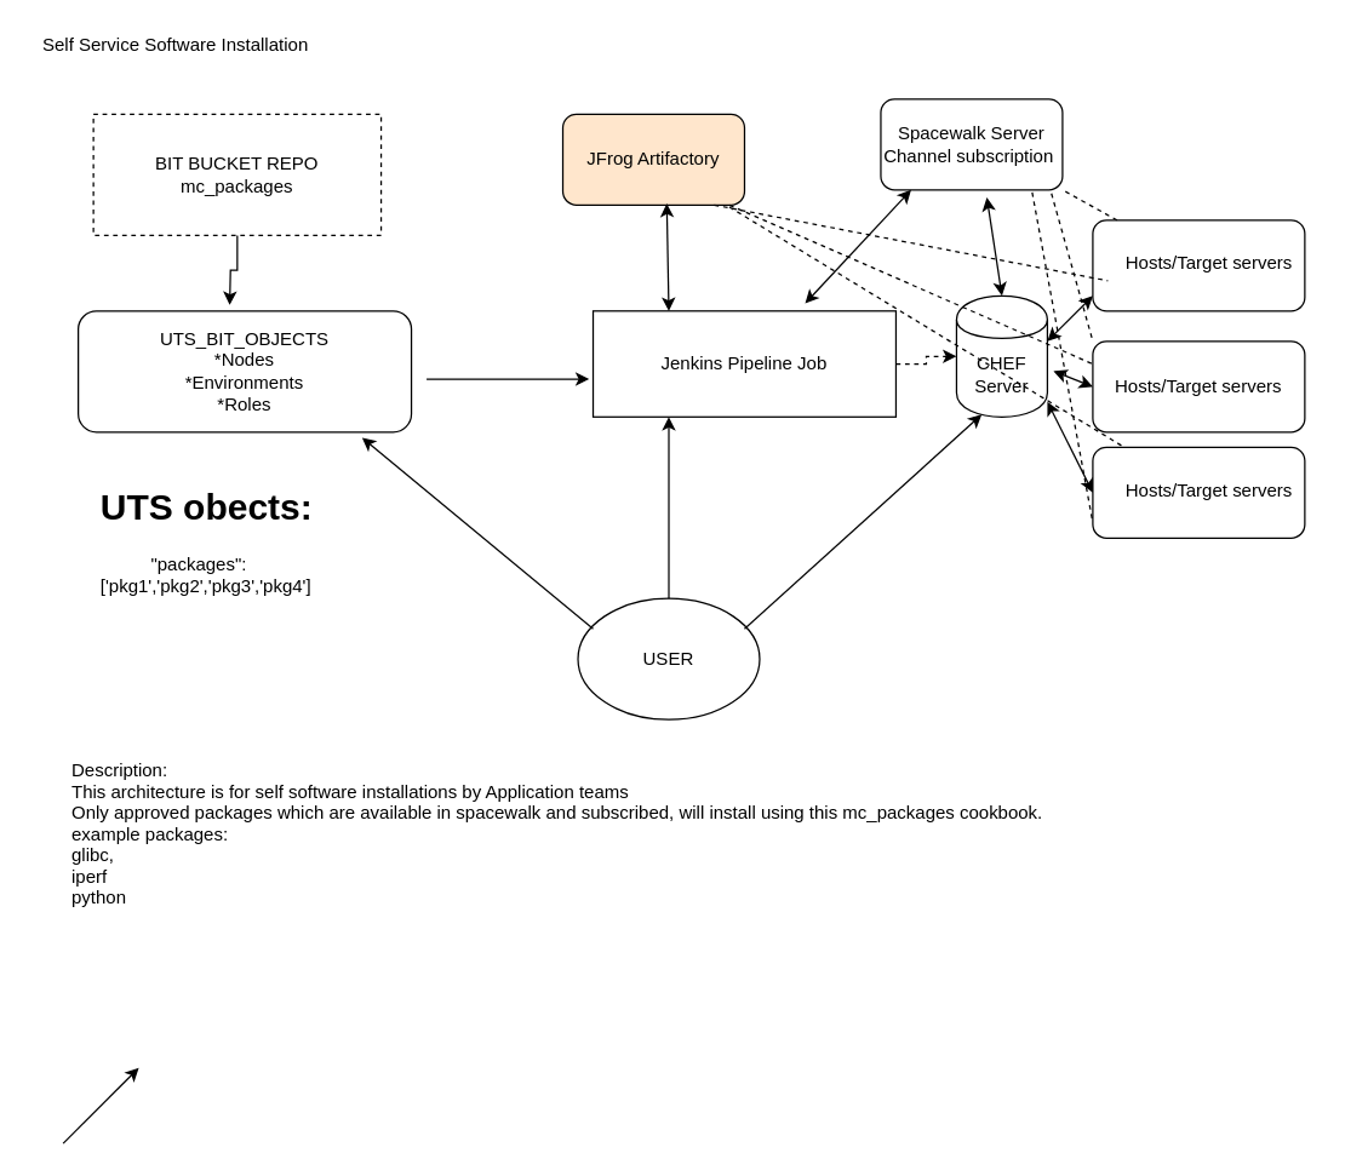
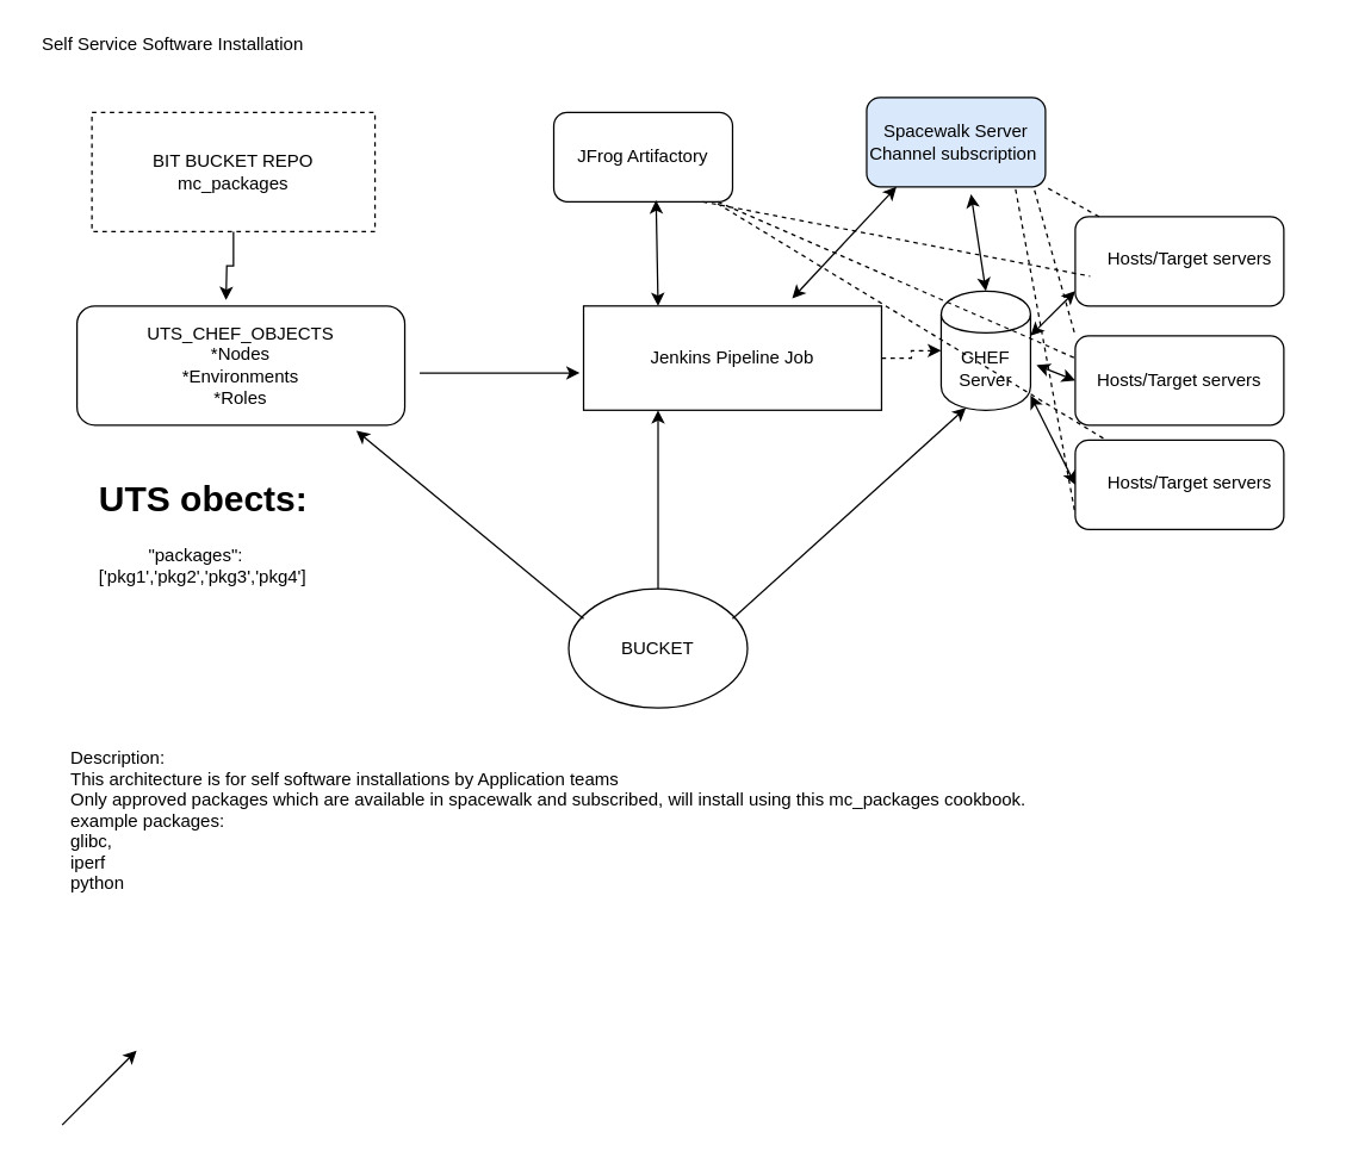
  <mxCell id="0" />
  <mxCell id="1" parent="0" />
  <mxCell id="2" value="" style="edgeStyle=orthogonalEdgeStyle;rounded=0;orthogonalLoop=1;jettySize=auto;html=1;" parent="1" source="3" edge="1"><mxGeometry relative="1" as="geometry"><mxPoint x="151" y="201" as="targetPoint" /></mxGeometry></mxCell>
  <mxCell id="3" value="BIT BUCKET REPO&lt;br&gt;mc_packages" style="rounded=0;whiteSpace=wrap;html=1;dashed=1;" parent="1" vertex="1"><mxGeometry x="61" y="75" width="190" height="80" as="geometry" /></mxCell>
  <mxCell id="4" value="" style="edgeStyle=orthogonalEdgeStyle;rounded=0;orthogonalLoop=1;jettySize=auto;html=1;dashed=1;" parent="1" source="5" target="14" edge="1"><mxGeometry relative="1" as="geometry" /></mxCell>
  <mxCell id="5" value="Jenkins Pipeline Job" style="rounded=0;whiteSpace=wrap;html=1;" parent="1" vertex="1"><mxGeometry x="391" y="205" width="200" height="70" as="geometry" /></mxCell>
  <mxCell id="6" value="Hosts/Target servers" style="rounded=1;whiteSpace=wrap;html=1;" parent="1" vertex="1"><mxGeometry x="721" y="225" width="140" height="60" as="geometry" /></mxCell>
- <mxCell id="7" value="UTS_BIT_OBJECTS&lt;br&gt;*Nodes&lt;br&gt;*Environments&lt;br&gt;*Roles" style="rounded=1;whiteSpace=wrap;html=1;" parent="1" vertex="1"><mxGeometry y="205" width="220" height="80" as="geometry" x="51" /></mxCell>
+ <mxCell id="7" value="UTS_CHEF_OBJECTS&lt;br&gt;*Nodes&lt;br&gt;*Environments&lt;br&gt;*Roles" style="rounded=1;whiteSpace=wrap;html=1;" parent="1" vertex="1"><mxGeometry y="205" width="220" height="80" as="geometry" x="51" /></mxCell>
  <mxCell id="8" value="&lt;h1&gt;UTS obects:&lt;/h1&gt;&lt;div&gt;&lt;div&gt;&amp;nbsp; &amp;nbsp; &amp;nbsp; &amp;nbsp; &amp;nbsp;&amp;nbsp;&lt;span class=&quot;cm-string&quot;&gt;&quot;packages&quot;&lt;/span&gt;&lt;span&gt;:&lt;/span&gt;&lt;/div&gt;&lt;div&gt;&lt;span&gt;[&lt;/span&gt;&lt;span class=&quot;cm-string&quot;&gt;'pkg1'&lt;/span&gt;&lt;span&gt;,&lt;/span&gt;&lt;span class=&quot;cm-string&quot;&gt;'pkg2'&lt;/span&gt;&lt;span&gt;,&lt;/span&gt;&lt;span class=&quot;cm-string&quot;&gt;'pkg3'&lt;/span&gt;&lt;span&gt;,&lt;/span&gt;&lt;span&gt;'pkg4'&lt;/span&gt;&lt;span&gt;]&lt;/span&gt;&lt;/div&gt;&lt;/div&gt;" style="text;html=1;strokeColor=none;fillColor=none;spacing=5;spacingTop=-20;whiteSpace=wrap;overflow=hidden;rounded=0;" parent="1" vertex="1"><mxGeometry x="61" y="315" width="190" height="120" as="geometry" /></mxCell>
  <mxCell id="9" value="" style="rounded=1;whiteSpace=wrap;html=1;" parent="1" vertex="1"><mxGeometry x="721" y="295" width="140" height="60" as="geometry" /></mxCell>
  <mxCell id="10" value="Hosts/Target servers" style="text;html=1;" parent="1" vertex="1"><mxGeometry x="741" y="310" width="140" height="30" as="geometry" /></mxCell>
  <mxCell id="11" value="" style="rounded=1;whiteSpace=wrap;html=1;" parent="1" vertex="1"><mxGeometry x="721" y="145" width="140" height="60" as="geometry" /></mxCell>
  <mxCell id="12" value="Hosts/Target servers" style="text;html=1;" parent="1" vertex="1"><mxGeometry x="741" y="160" width="140" height="30" as="geometry" /></mxCell>
  <mxCell id="13" value="" style="endArrow=classic;html=1;entryX=-0.013;entryY=0.643;entryDx=0;entryDy=0;entryPerimeter=0;" parent="1" target="5" edge="1"><mxGeometry width="50" height="50" relative="1" as="geometry"><mxPoint x="281" y="250" as="sourcePoint" /><mxPoint x="321" y="205" as="targetPoint" /></mxGeometry></mxCell>
  <mxCell id="14" value="CHEF Server" style="shape=cylinder;whiteSpace=wrap;html=1;boundedLbl=1;backgroundOutline=1;" parent="1" vertex="1"><mxGeometry x="631" y="195" width="60" height="80" as="geometry" /></mxCell>
  <mxCell id="15" value="" style="endArrow=classic;startArrow=classic;html=1;" parent="1" edge="1"><mxGeometry width="50" height="50" relative="1" as="geometry"><mxPoint x="691" y="225" as="sourcePoint" /><mxPoint x="721" y="195" as="targetPoint" /></mxGeometry></mxCell>
  <mxCell id="16" value="" style="endArrow=classic;startArrow=classic;html=1;exitX=1.067;exitY=0.621;exitDx=0;exitDy=0;exitPerimeter=0;entryX=0;entryY=0.5;entryDx=0;entryDy=0;" parent="1" source="14" target="6" edge="1"><mxGeometry width="50" height="50" relative="1" as="geometry"><mxPoint x="681" y="285" as="sourcePoint" /><mxPoint x="731" y="235" as="targetPoint" /></mxGeometry></mxCell>
  <mxCell id="17" value="" style="endArrow=classic;startArrow=classic;html=1;entryX=0;entryY=0.5;entryDx=0;entryDy=0;" parent="1" target="9" edge="1"><mxGeometry width="50" height="50" relative="1" as="geometry"><mxPoint x="691" y="265" as="sourcePoint" /><mxPoint x="741" y="215" as="targetPoint" /></mxGeometry></mxCell>
- <mxCell id="18" value="Spacewalk Server&lt;br&gt;Channel subscription&amp;nbsp;" style="rounded=1;whiteSpace=wrap;html=1;" parent="1" vertex="1"><mxGeometry x="581" y="65" width="120" height="60" as="geometry" /></mxCell>
+ <mxCell id="18" value="Spacewalk Server&lt;br&gt;Channel subscription&amp;nbsp;" style="rounded=1;whiteSpace=wrap;html=1;fillColor=#dae8fc;" parent="1" vertex="1"><mxGeometry x="581" y="65" width="120" height="60" as="geometry" /></mxCell>
  <mxCell id="19" value="" style="endArrow=classic;startArrow=classic;html=1;exitX=0.7;exitY=-0.071;exitDx=0;exitDy=0;exitPerimeter=0;" parent="1" source="5" edge="1"><mxGeometry width="50" height="50" relative="1" as="geometry"><mxPoint x="551" y="175" as="sourcePoint" /><mxPoint x="601" y="125" as="targetPoint" /></mxGeometry></mxCell>
  <mxCell id="20" value="" style="endArrow=classic;startArrow=classic;html=1;exitX=0.5;exitY=0;exitDx=0;exitDy=0;" parent="1" source="14" edge="1"><mxGeometry width="50" height="50" relative="1" as="geometry"><mxPoint x="616" y="180" as="sourcePoint" /><mxPoint x="651" y="130" as="targetPoint" /></mxGeometry></mxCell>
- <mxCell id="21" value="USER" style="ellipse;whiteSpace=wrap;html=1;" parent="1" vertex="1"><mxGeometry x="381" y="395" width="120" height="80" as="geometry" /></mxCell>
+ <mxCell id="21" value="BUCKET" style="ellipse;whiteSpace=wrap;html=1;" parent="1" vertex="1"><mxGeometry x="381" y="395" width="120" height="80" as="geometry" /></mxCell>
  <mxCell id="22" value="" style="endArrow=classic;html=1;entryX=0.852;entryY=1.046;entryDx=0;entryDy=0;entryPerimeter=0;" parent="1" target="7" edge="1"><mxGeometry width="50" height="50" relative="1" as="geometry"><mxPoint x="391" y="415" as="sourcePoint" /><mxPoint x="441" y="365" as="targetPoint" /></mxGeometry></mxCell>
  <mxCell id="23" value="" style="endArrow=classic;html=1;entryX=0.25;entryY=1;entryDx=0;entryDy=0;" parent="1" target="5" edge="1"><mxGeometry width="50" height="50" relative="1" as="geometry"><mxPoint x="441" y="395" as="sourcePoint" /><mxPoint x="491" y="345" as="targetPoint" /></mxGeometry></mxCell>
  <mxCell id="24" value="" style="endArrow=classic;html=1;entryX=0.278;entryY=0.979;entryDx=0;entryDy=0;entryPerimeter=0;" parent="1" target="14" edge="1"><mxGeometry width="50" height="50" relative="1" as="geometry"><mxPoint x="491" y="415" as="sourcePoint" /><mxPoint x="541" y="365" as="targetPoint" /></mxGeometry></mxCell>
  <mxCell id="25" value="" style="endArrow=none;dashed=1;html=1;" parent="1" source="11" edge="1"><mxGeometry width="50" height="50" relative="1" as="geometry"><mxPoint x="651" y="175" as="sourcePoint" /><mxPoint x="701" y="125" as="targetPoint" /></mxGeometry></mxCell>
  <mxCell id="26" value="" style="endArrow=none;dashed=1;html=1;exitX=0.833;exitY=1.028;exitDx=0;exitDy=0;exitPerimeter=0;" parent="1" source="18" edge="1"><mxGeometry width="50" height="50" relative="1" as="geometry"><mxPoint x="661" y="395" as="sourcePoint" /><mxPoint x="721" y="345" as="targetPoint" /></mxGeometry></mxCell>
  <mxCell id="27" value="" style="endArrow=none;dashed=1;html=1;exitX=0.939;exitY=1.039;exitDx=0;exitDy=0;exitPerimeter=0;" parent="1" source="18" edge="1"><mxGeometry width="50" height="50" relative="1" as="geometry"><mxPoint x="671" y="275" as="sourcePoint" /><mxPoint x="721" y="225" as="targetPoint" /></mxGeometry></mxCell>
  <mxCell id="28" value="Self Service Software Installation" style="text;html=1;align=center;verticalAlign=middle;resizable=0;points=[];autosize=1;" parent="1" vertex="1"><mxGeometry x="20" y="20" width="190" height="20" as="geometry" /></mxCell>
  <mxCell id="29" value="Description:&#10;This architecture is for self software installations by Application teams&#10;Only approved packages which are available in spacewalk and subscribed, will install using this mc_packages cookbook.&#10;example packages: &#10;glibc,&#10;iperf&#10;python" style="text;strokeColor=none;fillColor=none;align=left;verticalAlign=top;spacingLeft=4;spacingRight=4;overflow=hidden;rotatable=0;points=[[0,0.5],[1,0.5]];portConstraint=eastwest;" parent="1" vertex="1"><mxGeometry x="41" y="495" width="810" height="190" as="geometry" /></mxCell>
- <mxCell id="30" value="JFrog Artifactory" style="rounded=1;whiteSpace=wrap;html=1;fillColor=#ffe6cc;" parent="1" vertex="1"><mxGeometry x="371" y="75" width="120" height="60" as="geometry" /></mxCell>
+ <mxCell id="30" value="JFrog Artifactory" style="rounded=1;whiteSpace=wrap;html=1;" parent="1" vertex="1"><mxGeometry x="371" y="75" width="120" height="60" as="geometry" /></mxCell>
  <mxCell id="31" value="" style="endArrow=classic;html=1;" parent="1" edge="1"><mxGeometry width="50" height="50" relative="1" as="geometry"><mxPoint x="41" y="755" as="sourcePoint" /><mxPoint x="91" y="705" as="targetPoint" /></mxGeometry></mxCell>
  <mxCell id="32" value="" style="endArrow=classic;startArrow=classic;html=1;entryX=0.572;entryY=0.983;entryDx=0;entryDy=0;entryPerimeter=0;" parent="1" target="30" edge="1"><mxGeometry width="50" height="50" relative="1" as="geometry"><mxPoint x="441" y="205" as="sourcePoint" /><mxPoint x="491" y="155" as="targetPoint" /></mxGeometry></mxCell>
  <mxCell id="33" value="" style="endArrow=none;dashed=1;html=1;entryX=0.071;entryY=0.667;entryDx=0;entryDy=0;entryPerimeter=0;" parent="1" target="11" edge="1"><mxGeometry width="50" height="50" relative="1" as="geometry"><mxPoint x="471" y="135" as="sourcePoint" /><mxPoint x="711" y="185" as="targetPoint" /></mxGeometry></mxCell>
  <mxCell id="34" value="" style="endArrow=none;dashed=1;html=1;entryX=0;entryY=0.25;entryDx=0;entryDy=0;" parent="1" target="6" edge="1"><mxGeometry width="50" height="50" relative="1" as="geometry"><mxPoint x="481" y="135" as="sourcePoint" /><mxPoint x="531" y="85" as="targetPoint" /></mxGeometry></mxCell>
  <mxCell id="35" value="" style="endArrow=none;dashed=1;html=1;" parent="1" target="9" edge="1"><mxGeometry width="50" height="50" relative="1" as="geometry"><mxPoint x="481" y="136.33" as="sourcePoint" /><mxPoint x="531" y="86.33" as="targetPoint" /></mxGeometry></mxCell>
